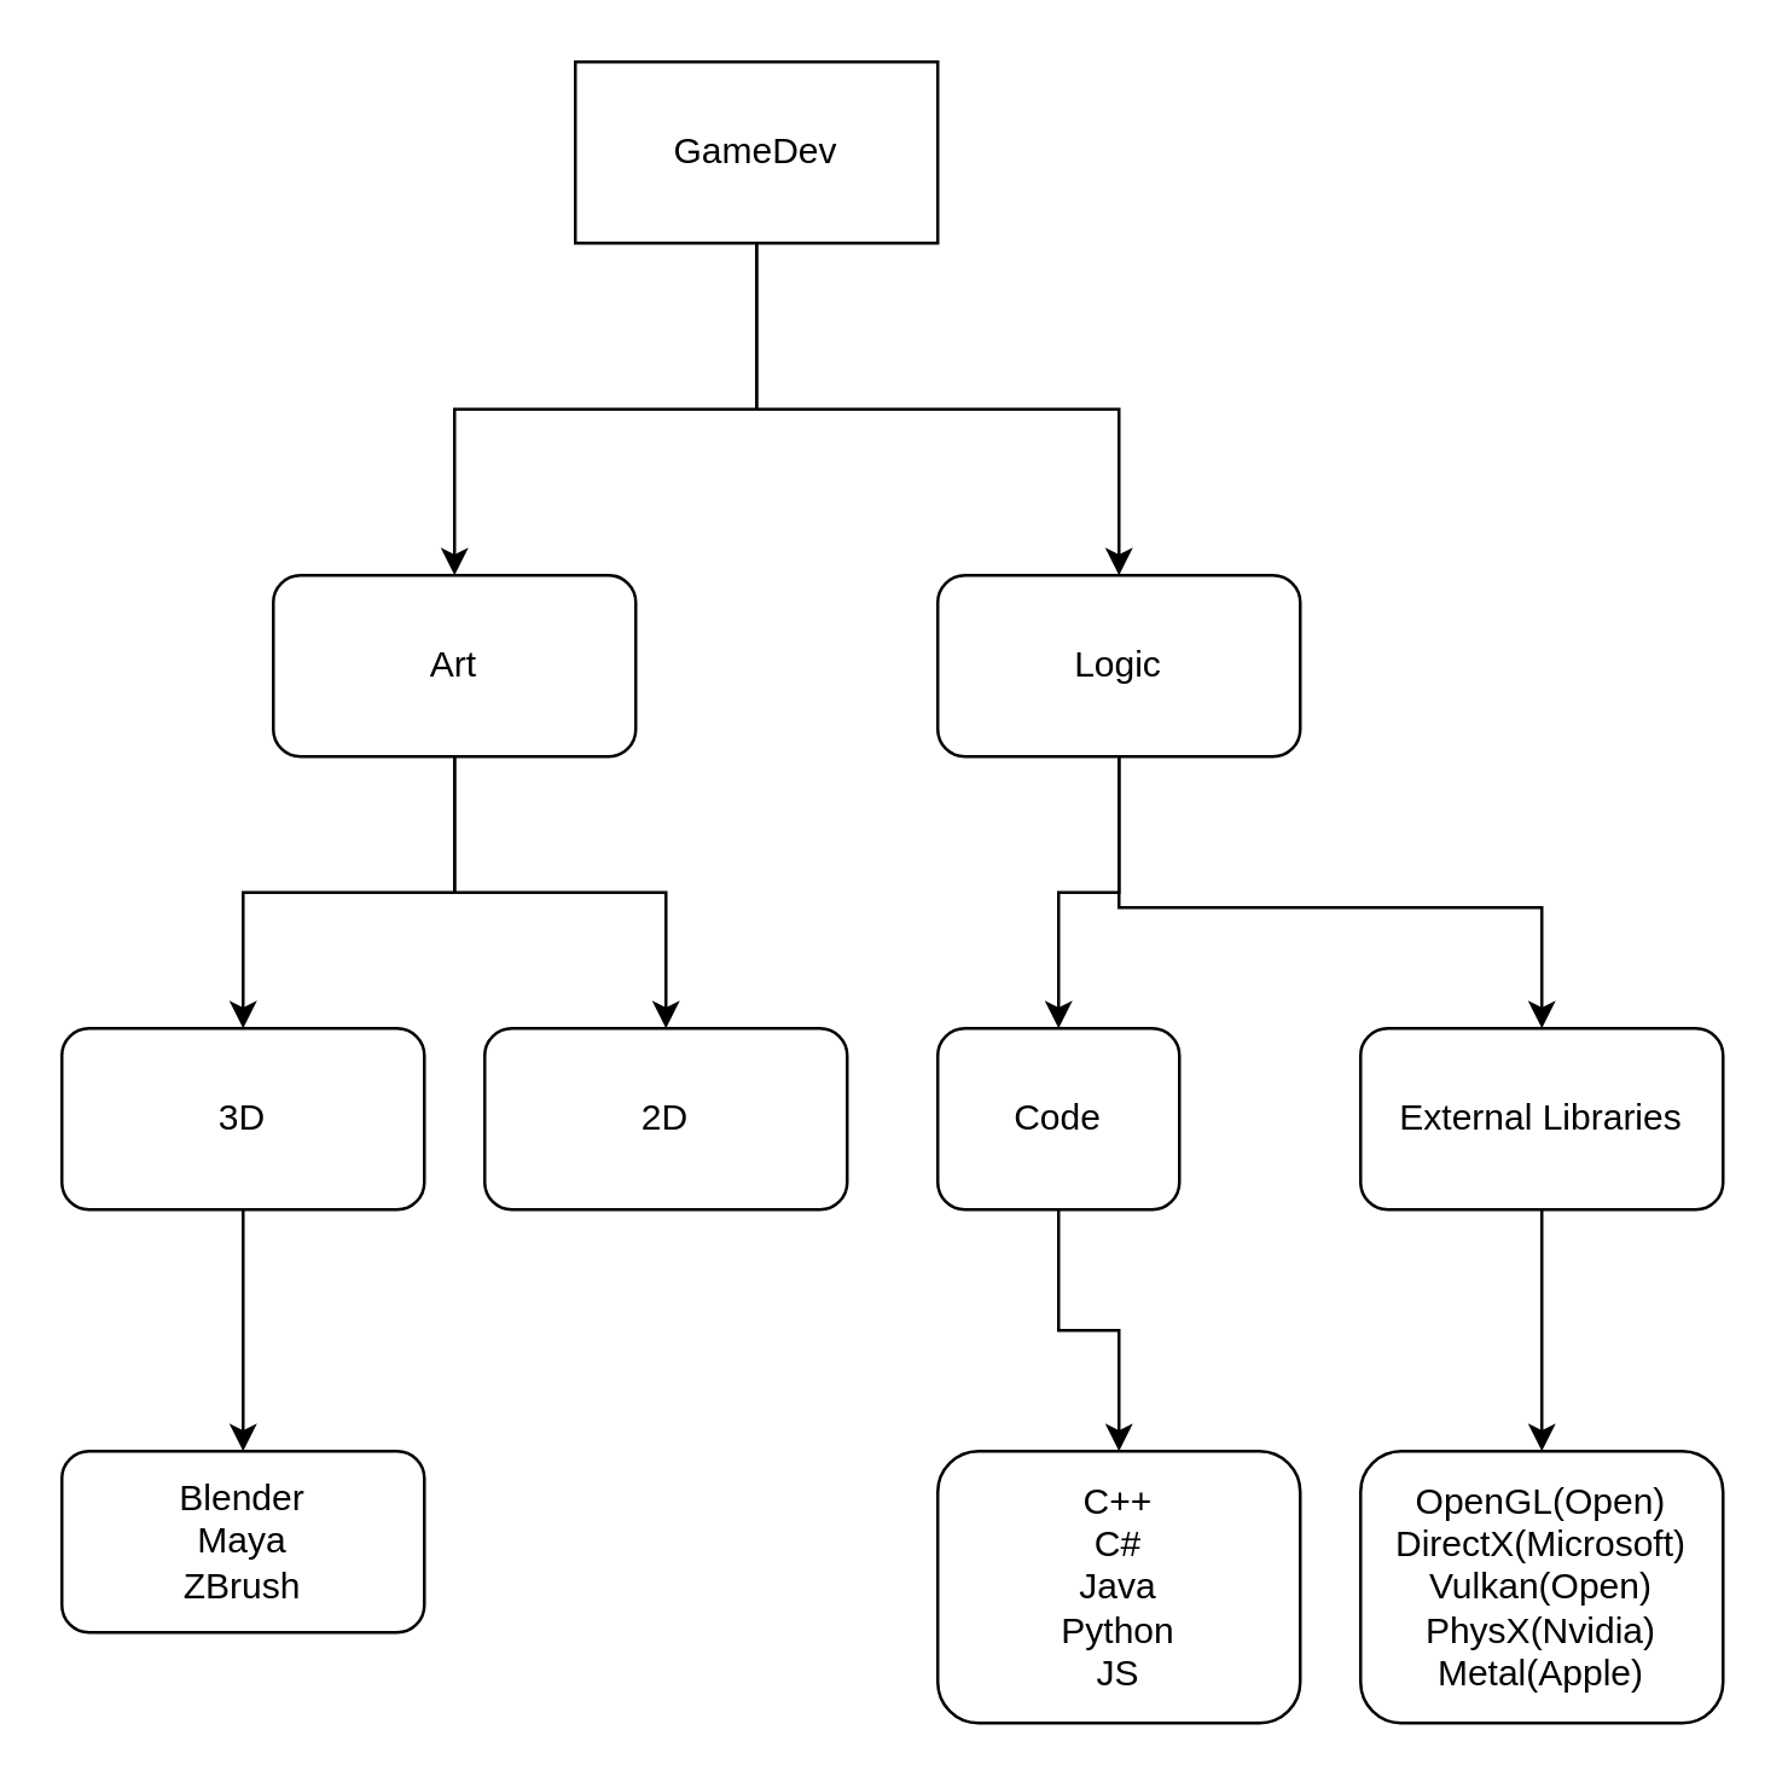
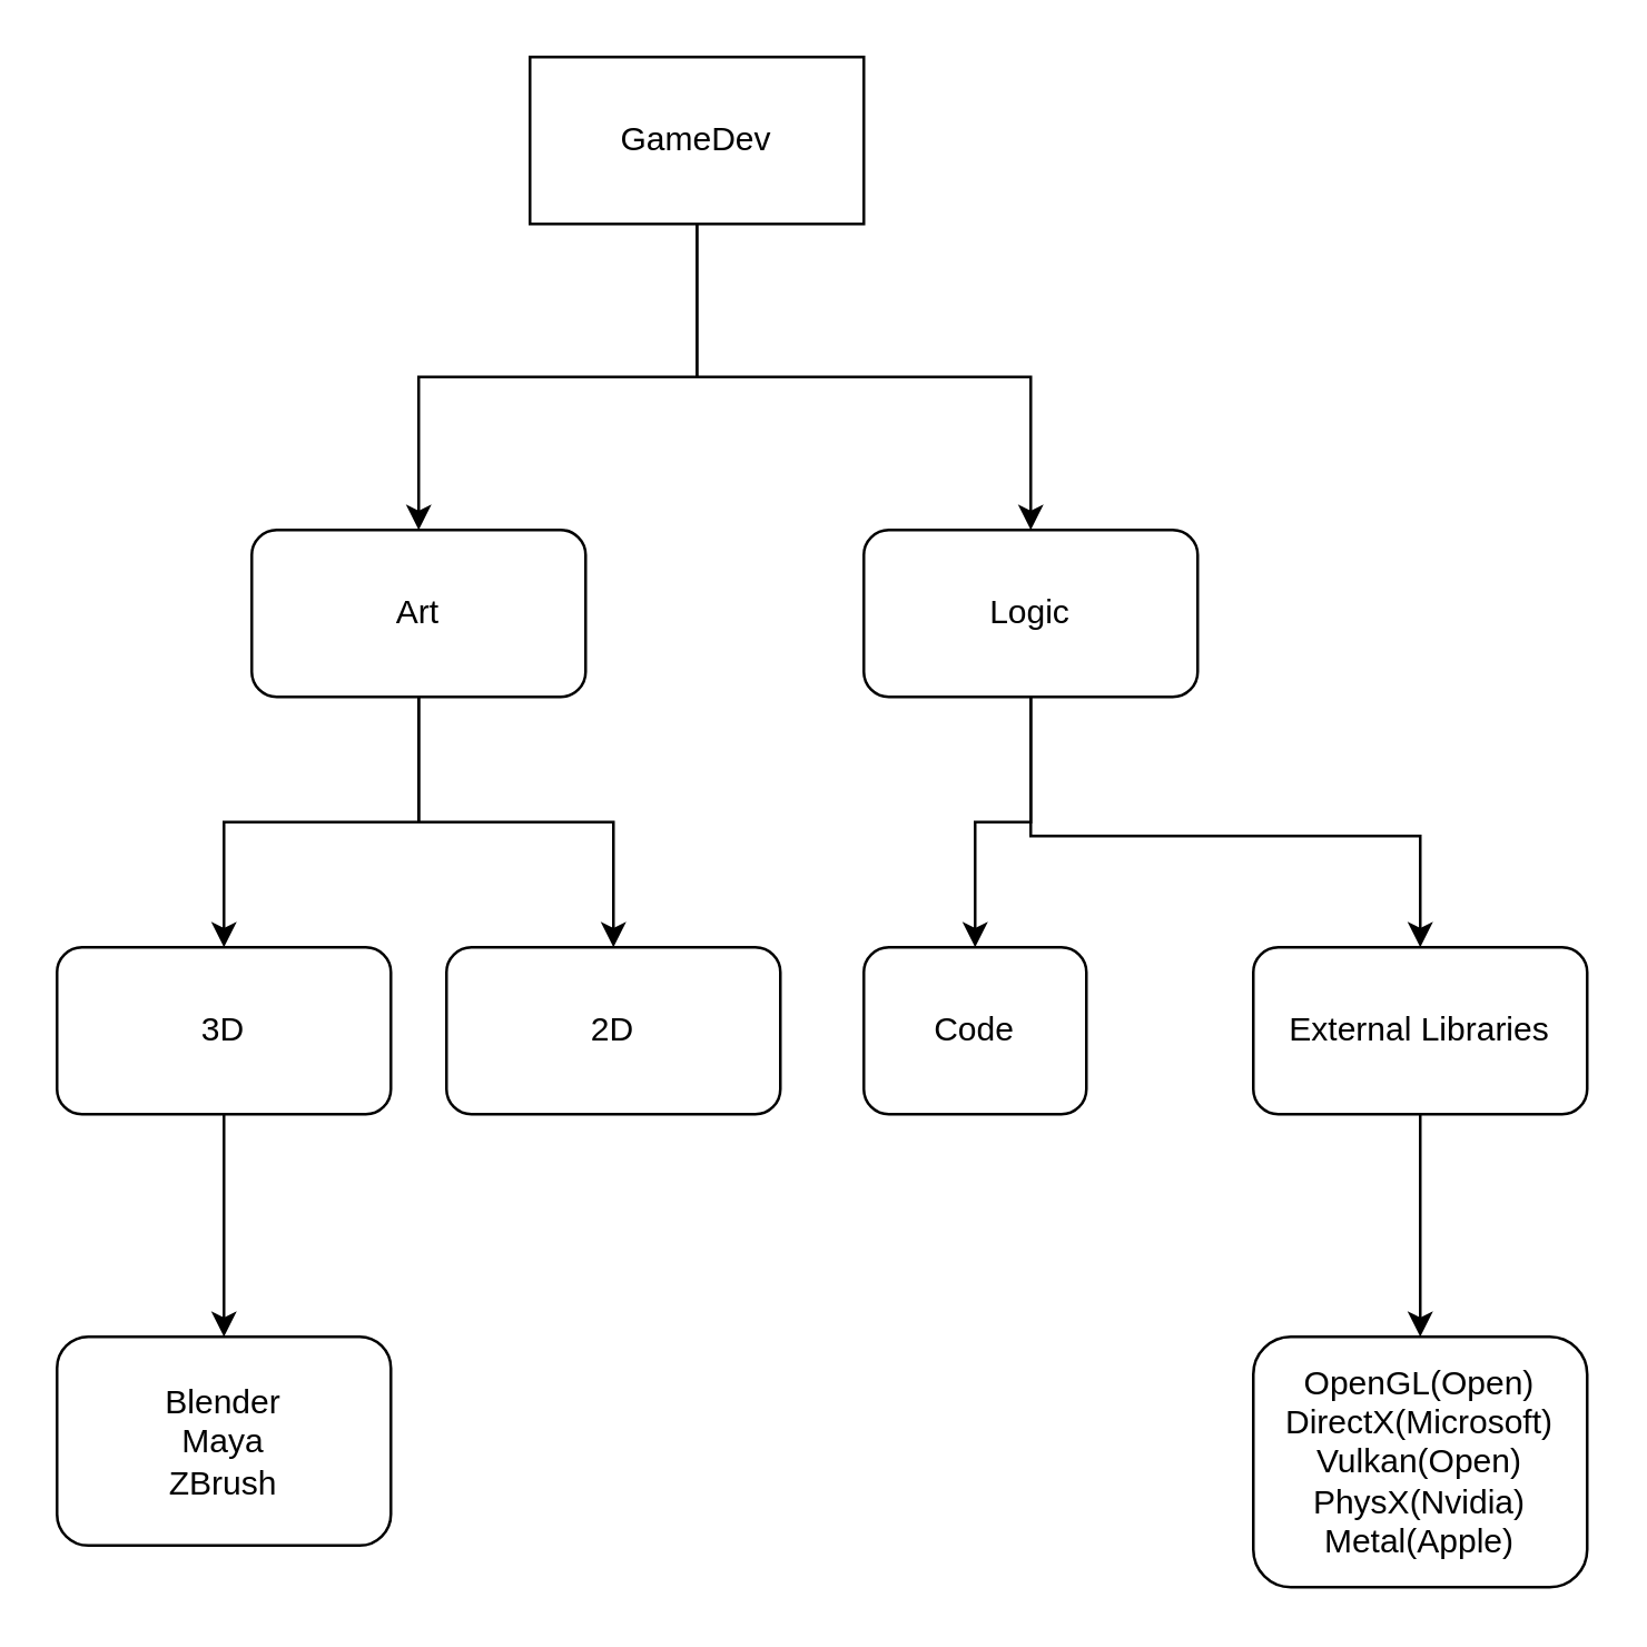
  <mxCell id="0" />
  <mxCell id="1" parent="0" />
  <mxCell id="2" value="" style="edgeStyle=orthogonalEdgeStyle;rounded=0;orthogonalLoop=1;jettySize=auto;html=1;" edge="1" parent="1" source="4" target="7"><mxGeometry relative="1" as="geometry" /></mxCell>
  <mxCell id="3" value="" style="edgeStyle=orthogonalEdgeStyle;rounded=0;orthogonalLoop=1;jettySize=auto;html=1;" edge="1" parent="1" source="4" target="10"><mxGeometry relative="1" as="geometry" /></mxCell>
  <mxCell id="4" value="GameDev" style="whiteSpace=wrap;html=1;rounded=0;" vertex="1" parent="1"><mxGeometry x="190" y="20" width="120" height="60" as="geometry" /></mxCell>
  <mxCell id="5" value="" style="edgeStyle=orthogonalEdgeStyle;rounded=0;orthogonalLoop=1;jettySize=auto;html=1;" edge="1" parent="1" source="7" target="12"><mxGeometry relative="1" as="geometry" /></mxCell>
  <mxCell id="6" value="" style="edgeStyle=orthogonalEdgeStyle;rounded=0;orthogonalLoop=1;jettySize=auto;html=1;" edge="1" parent="1" source="7" target="13"><mxGeometry relative="1" as="geometry" /></mxCell>
  <mxCell id="7" value="Art" style="whiteSpace=wrap;html=1;rounded=1;" vertex="1" parent="1"><mxGeometry x="90" y="190" width="120" height="60" as="geometry" /></mxCell>
  <mxCell id="8" value="" style="edgeStyle=orthogonalEdgeStyle;rounded=0;orthogonalLoop=1;jettySize=auto;html=1;" edge="1" parent="1" source="10" target="15"><mxGeometry relative="1" as="geometry" /></mxCell>
  <mxCell id="9" value="" style="edgeStyle=orthogonalEdgeStyle;rounded=0;orthogonalLoop=1;jettySize=auto;html=1;" edge="1" parent="1" source="10" target="17"><mxGeometry relative="1" as="geometry"><Array as="points"><mxPoint x="370" y="300" /><mxPoint x="510" y="300" /></Array></mxGeometry></mxCell>
  <mxCell id="10" value="Logic" style="whiteSpace=wrap;html=1;rounded=1;" vertex="1" parent="1"><mxGeometry x="310" y="190" width="120" height="60" as="geometry" /></mxCell>
  <mxCell id="11" value="" style="edgeStyle=orthogonalEdgeStyle;rounded=0;orthogonalLoop=1;jettySize=auto;html=1;" edge="1" parent="1" source="12" target="18"><mxGeometry relative="1" as="geometry" /></mxCell>
  <mxCell id="12" value="3D" style="whiteSpace=wrap;html=1;rounded=1;" vertex="1" parent="1"><mxGeometry x="20" y="340" width="120" height="60" as="geometry" /></mxCell>
  <mxCell id="13" value="2D" style="whiteSpace=wrap;html=1;rounded=1;" vertex="1" parent="1"><mxGeometry x="160" y="340" width="120" height="60" as="geometry" /></mxCell>
- <mxCell id="14" value="" style="edgeStyle=orthogonalEdgeStyle;rounded=0;orthogonalLoop=1;jettySize=auto;html=1;" edge="1" parent="1" source="15" target="19"><mxGeometry relative="1" as="geometry" /></mxCell>
  <mxCell id="15" value="Code" style="whiteSpace=wrap;html=1;rounded=1;" vertex="1" parent="1"><mxGeometry x="310" y="340" width="80" height="60" as="geometry" /></mxCell>
  <mxCell id="16" value="" style="edgeStyle=orthogonalEdgeStyle;rounded=0;orthogonalLoop=1;jettySize=auto;html=1;" edge="1" parent="1" source="17" target="20"><mxGeometry relative="1" as="geometry" /></mxCell>
  <mxCell id="17" value="External Libraries" style="whiteSpace=wrap;html=1;rounded=1;" vertex="1" parent="1"><mxGeometry x="450" y="340" width="120" height="60" as="geometry" /></mxCell>
- <mxCell id="18" value="Blender&lt;div&gt;Maya&lt;/div&gt;&lt;div&gt;ZBrush&lt;/div&gt;" style="whiteSpace=wrap;html=1;rounded=1;" vertex="1" parent="1"><mxGeometry x="20" y="480" width="120" height="60" as="geometry" /></mxCell>
- <mxCell id="19" value="C++&lt;div&gt;C#&lt;/div&gt;&lt;div&gt;Java&lt;/div&gt;&lt;div&gt;Python&lt;/div&gt;&lt;div&gt;JS&lt;/div&gt;" style="whiteSpace=wrap;html=1;rounded=1;" vertex="1" parent="1"><mxGeometry x="310" y="480" width="120" height="90" as="geometry" /></mxCell>
+ <mxCell id="18" value="Blender&lt;div&gt;Maya&lt;/div&gt;&lt;div&gt;ZBrush&lt;/div&gt;" style="whiteSpace=wrap;html=1;rounded=1;" vertex="1" parent="1"><mxGeometry x="20" y="480" width="120" height="75" as="geometry" /></mxCell>
  <mxCell id="20" value="OpenGL(Open)&lt;div&gt;DirectX(Microsoft)&lt;/div&gt;&lt;div&gt;Vulkan(Open)&lt;/div&gt;&lt;div&gt;PhysX(Nvidia)&lt;/div&gt;&lt;div&gt;Metal(Apple)&lt;/div&gt;" style="whiteSpace=wrap;html=1;rounded=1;" vertex="1" parent="1"><mxGeometry x="450" y="480" width="120" height="90" as="geometry" /></mxCell>
